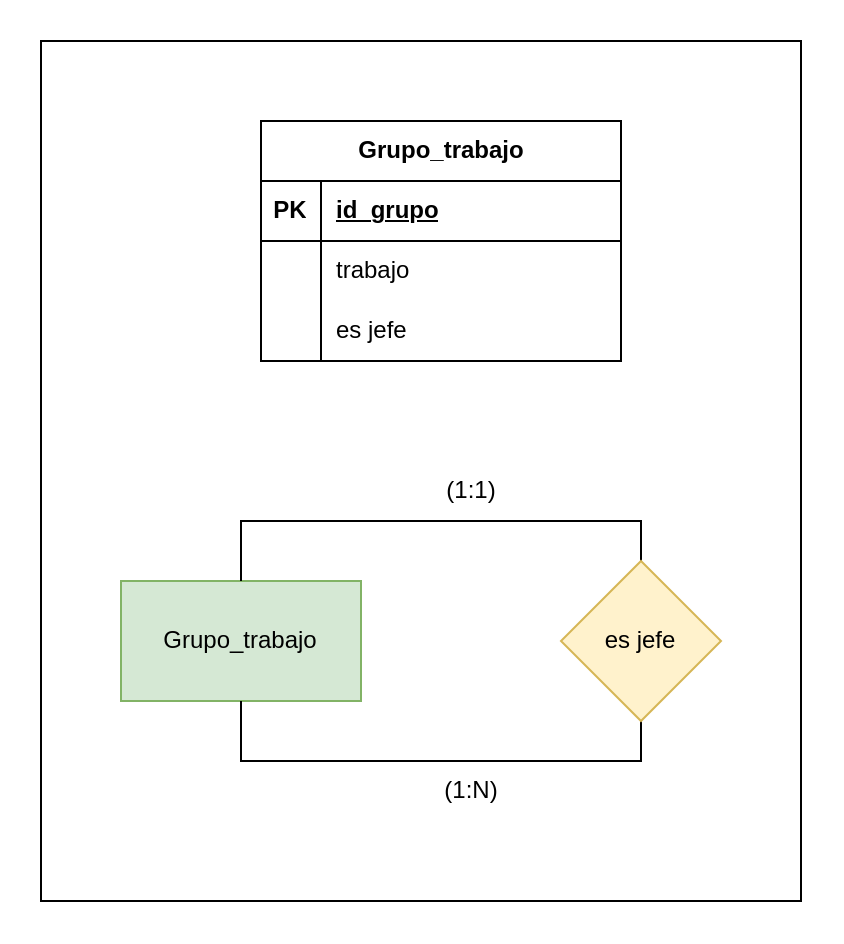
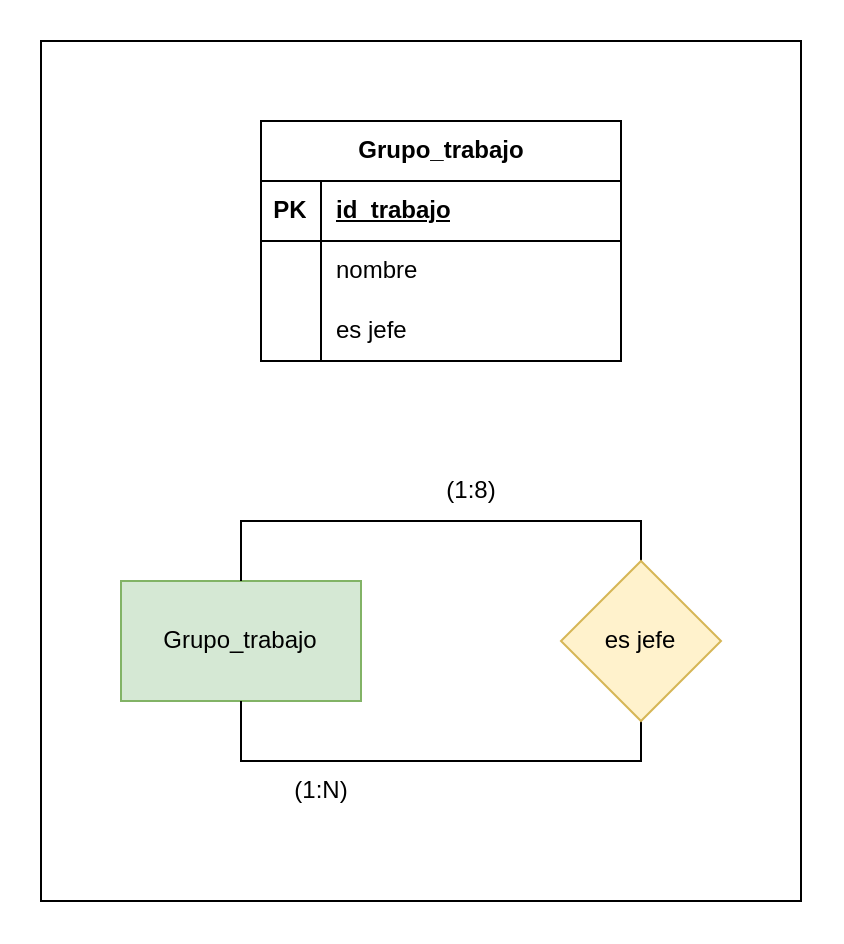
  <mxCell id="0" />
  <mxCell id="1" parent="0" />
  <mxCell id="2" value="" style="group" vertex="1" connectable="0" parent="1"><mxGeometry width="380" height="430" as="geometry" x="20" y="20" /></mxCell>
  <mxCell id="3" value="" style="rounded=0;whiteSpace=wrap;html=1;" vertex="1" parent="2"><mxGeometry width="380" height="430" as="geometry" /></mxCell>
  <mxCell id="4" value="Grupo_trabajo" style="rounded=0;whiteSpace=wrap;html=1;fillColor=#d5e8d4;strokeColor=#82b366;" vertex="1" parent="2"><mxGeometry x="40" y="270" width="120" height="60" as="geometry" /></mxCell>
  <mxCell id="5" style="edgeStyle=orthogonalEdgeStyle;rounded=0;orthogonalLoop=1;jettySize=auto;html=1;exitX=0.5;exitY=0;exitDx=0;exitDy=0;entryX=0.5;entryY=0;entryDx=0;entryDy=0;endArrow=none;startFill=0;" edge="1" parent="2" source="7" target="4"><mxGeometry relative="1" as="geometry" /></mxCell>
  <mxCell id="6" style="edgeStyle=orthogonalEdgeStyle;rounded=0;orthogonalLoop=1;jettySize=auto;html=1;exitX=0.5;exitY=1;exitDx=0;exitDy=0;entryX=0.5;entryY=1;entryDx=0;entryDy=0;endArrow=none;startFill=0;" edge="1" parent="2" source="7" target="4"><mxGeometry relative="1" as="geometry" /></mxCell>
  <mxCell id="7" value="es jefe" style="rhombus;whiteSpace=wrap;html=1;fillColor=#fff2cc;strokeColor=#d6b656;" vertex="1" parent="2"><mxGeometry x="260" y="260" width="80" height="80" as="geometry" /></mxCell>
- <mxCell id="8" value="(1:1)" style="text;html=1;align=center;verticalAlign=middle;resizable=0;points=[];autosize=1;strokeColor=none;fillColor=none;" vertex="1" parent="2"><mxGeometry x="190" y="210" width="50" height="30" as="geometry" /></mxCell>
- <mxCell id="9" value="(1:N)" style="text;html=1;align=center;verticalAlign=middle;resizable=0;points=[];autosize=1;strokeColor=none;fillColor=none;" vertex="1" parent="2"><mxGeometry x="190" y="360" width="50" height="30" as="geometry" /></mxCell>
+ <mxCell id="8" value="(1:8)" style="text;html=1;align=center;verticalAlign=middle;resizable=0;points=[];autosize=1;strokeColor=none;fillColor=none;" vertex="1" parent="2"><mxGeometry x="190" y="210" width="50" height="30" as="geometry" /></mxCell>
+ <mxCell id="9" value="(1:N)" style="text;html=1;align=center;verticalAlign=middle;resizable=0;points=[];autosize=1;strokeColor=none;fillColor=none;" vertex="1" parent="2"><mxGeometry x="115" y="360" width="50" height="30" as="geometry" /></mxCell>
  <mxCell id="10" value="Grupo_trabajo" style="shape=table;startSize=30;container=1;collapsible=1;childLayout=tableLayout;fixedRows=1;rowLines=0;fontStyle=1;align=center;resizeLast=1;html=1;" vertex="1" parent="2"><mxGeometry x="110" y="40" width="180" height="120" as="geometry" /></mxCell>
  <mxCell id="11" value="" style="shape=tableRow;horizontal=0;startSize=0;swimlaneHead=0;swimlaneBody=0;fillColor=none;collapsible=0;dropTarget=0;points=[[0,0.5],[1,0.5]];portConstraint=eastwest;top=0;left=0;right=0;bottom=1;" vertex="1" parent="10"><mxGeometry y="30" width="180" height="30" as="geometry" /></mxCell>
  <mxCell id="12" value="PK" style="shape=partialRectangle;connectable=0;fillColor=none;top=0;left=0;bottom=0;right=0;fontStyle=1;overflow=hidden;whiteSpace=wrap;html=1;" vertex="1" parent="11"><mxGeometry width="30" height="30" as="geometry"><mxRectangle width="30" height="30" as="alternateBounds" /></mxGeometry></mxCell>
- <mxCell id="13" value="id_grupo" style="shape=partialRectangle;connectable=0;fillColor=none;top=0;left=0;bottom=0;right=0;align=left;spacingLeft=6;fontStyle=5;overflow=hidden;whiteSpace=wrap;html=1;" vertex="1" parent="11"><mxGeometry x="30" width="150" height="30" as="geometry"><mxRectangle width="150" height="30" as="alternateBounds" /></mxGeometry></mxCell>
+ <mxCell id="13" value="id_trabajo" style="shape=partialRectangle;connectable=0;fillColor=none;top=0;left=0;bottom=0;right=0;align=left;spacingLeft=6;fontStyle=5;overflow=hidden;whiteSpace=wrap;html=1;" vertex="1" parent="11"><mxGeometry x="30" width="150" height="30" as="geometry"><mxRectangle width="150" height="30" as="alternateBounds" /></mxGeometry></mxCell>
  <mxCell id="14" value="" style="shape=tableRow;horizontal=0;startSize=0;swimlaneHead=0;swimlaneBody=0;fillColor=none;collapsible=0;dropTarget=0;points=[[0,0.5],[1,0.5]];portConstraint=eastwest;top=0;left=0;right=0;bottom=0;" vertex="1" parent="10"><mxGeometry y="60" width="180" height="30" as="geometry" /></mxCell>
  <mxCell id="15" value="" style="shape=partialRectangle;connectable=0;fillColor=none;top=0;left=0;bottom=0;right=0;editable=1;overflow=hidden;whiteSpace=wrap;html=1;" vertex="1" parent="14"><mxGeometry width="30" height="30" as="geometry"><mxRectangle width="30" height="30" as="alternateBounds" /></mxGeometry></mxCell>
- <mxCell id="16" value="trabajo" style="shape=partialRectangle;connectable=0;fillColor=none;top=0;left=0;bottom=0;right=0;align=left;spacingLeft=6;overflow=hidden;whiteSpace=wrap;html=1;" vertex="1" parent="14"><mxGeometry x="30" width="150" height="30" as="geometry"><mxRectangle width="150" height="30" as="alternateBounds" /></mxGeometry></mxCell>
+ <mxCell id="16" value="nombre" style="shape=partialRectangle;connectable=0;fillColor=none;top=0;left=0;bottom=0;right=0;align=left;spacingLeft=6;overflow=hidden;whiteSpace=wrap;html=1;" vertex="1" parent="14"><mxGeometry x="30" width="150" height="30" as="geometry"><mxRectangle width="150" height="30" as="alternateBounds" /></mxGeometry></mxCell>
  <mxCell id="17" value="" style="shape=tableRow;horizontal=0;startSize=0;swimlaneHead=0;swimlaneBody=0;fillColor=none;collapsible=0;dropTarget=0;points=[[0,0.5],[1,0.5]];portConstraint=eastwest;top=0;left=0;right=0;bottom=0;" vertex="1" parent="10"><mxGeometry y="90" width="180" height="30" as="geometry" /></mxCell>
  <mxCell id="18" value="" style="shape=partialRectangle;connectable=0;fillColor=none;top=0;left=0;bottom=0;right=0;editable=1;overflow=hidden;whiteSpace=wrap;html=1;" vertex="1" parent="17"><mxGeometry width="30" height="30" as="geometry"><mxRectangle width="30" height="30" as="alternateBounds" /></mxGeometry></mxCell>
  <mxCell id="19" value="es jefe" style="shape=partialRectangle;connectable=0;fillColor=none;top=0;left=0;bottom=0;right=0;align=left;spacingLeft=6;overflow=hidden;whiteSpace=wrap;html=1;" vertex="1" parent="17"><mxGeometry x="30" width="150" height="30" as="geometry"><mxRectangle width="150" height="30" as="alternateBounds" /></mxGeometry></mxCell>
